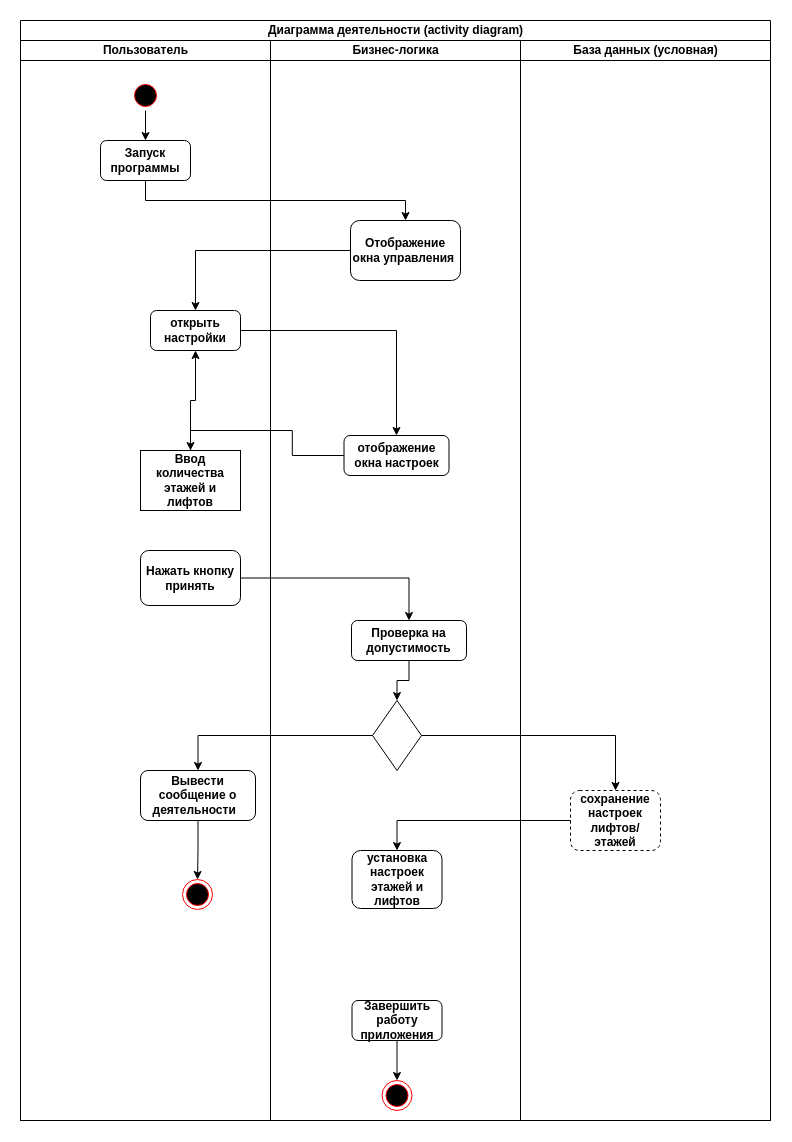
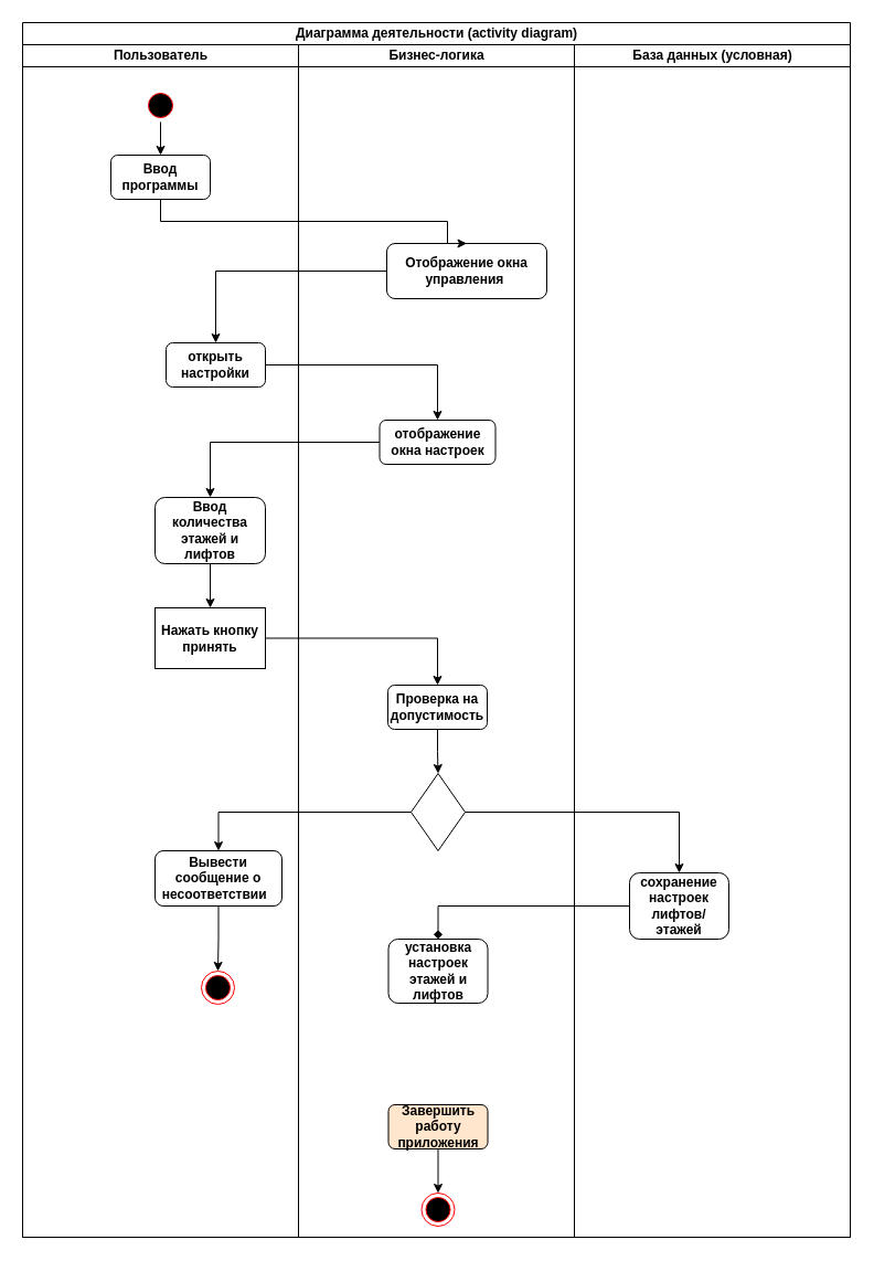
  <mxCell id="0" />
  <mxCell id="1" parent="0" />
  <mxCell id="2" value="Диаграмма деятельности (activity diagram)" style="swimlane;html=1;childLayout=stackLayout;resizeParent=1;resizeParentMax=0;startSize=20;" parent="1" vertex="1"><mxGeometry x="20" y="20" width="750" height="1100" as="geometry" /></mxCell>
  <mxCell id="3" value="Пользователь" style="swimlane;html=1;startSize=20;" parent="2" vertex="1"><mxGeometry y="20" width="250" height="1080" as="geometry" /></mxCell>
  <mxCell id="4" style="edgeStyle=orthogonalEdgeStyle;rounded=0;orthogonalLoop=1;jettySize=auto;html=1;entryX=0.5;entryY=0;entryDx=0;entryDy=0;" parent="3" source="5" target="6" edge="1"><mxGeometry relative="1" as="geometry" /></mxCell>
  <mxCell id="5" value="" style="ellipse;html=1;shape=startState;fillColor=#000000;strokeColor=#ff0000;" parent="3" vertex="1"><mxGeometry x="110" y="40" width="30" height="30" as="geometry" /></mxCell>
- <mxCell id="6" value="&lt;b&gt;Запуск программы&lt;/b&gt;" style="rounded=1;whiteSpace=wrap;html=1;" parent="3" vertex="1"><mxGeometry x="80" y="100" width="90" height="40" as="geometry" /></mxCell>
+ <mxCell id="6" value="&lt;b&gt;Ввод программы&lt;/b&gt;" style="rounded=1;whiteSpace=wrap;html=1;" parent="3" vertex="1"><mxGeometry x="80" y="100" width="90" height="40" as="geometry" /></mxCell>
  <mxCell id="7" value="&lt;b&gt;открыть настройки&lt;/b&gt;" style="rounded=1;whiteSpace=wrap;html=1;" parent="3" vertex="1"><mxGeometry x="130" y="270" width="90" height="40" as="geometry" /></mxCell>
- <mxCell id="8" style="edgeStyle=orthogonalEdgeStyle;rounded=0;orthogonalLoop=1;jettySize=auto;html=1;" edge="1" parent="3" source="9" target="7"><mxGeometry relative="1" as="geometry" /></mxCell>
- <mxCell id="9" value="&lt;b&gt;Ввод количества этажей и лифтов&lt;/b&gt;" style="whiteSpace=wrap;html=1;rounded=0;" parent="3" vertex="1"><mxGeometry x="120" y="410" width="100" height="60" as="geometry" /></mxCell>
- <mxCell id="10" value="&lt;b&gt;Нажать кнопку принять&lt;/b&gt;" style="rounded=1;whiteSpace=wrap;html=1;" parent="3" vertex="1"><mxGeometry x="120" y="510" width="100" height="55" as="geometry" /></mxCell>
- <mxCell id="11" value="&lt;b&gt;Вывести сообщение о деятельности&amp;nbsp;&amp;nbsp;&lt;/b&gt;" style="rounded=1;whiteSpace=wrap;html=1;" vertex="1" parent="3"><mxGeometry x="120" y="730" width="115" height="50" as="geometry" /></mxCell>
+ <mxCell id="8" style="edgeStyle=orthogonalEdgeStyle;rounded=0;orthogonalLoop=1;jettySize=auto;html=1;entryX=0.5;entryY=0;entryDx=0;entryDy=0;" edge="1" parent="3" source="9" target="10"><mxGeometry relative="1" as="geometry" /></mxCell>
+ <mxCell id="9" value="&lt;b&gt;Ввод количества этажей и лифтов&lt;/b&gt;" style="rounded=1;whiteSpace=wrap;html=1;" parent="3" vertex="1"><mxGeometry x="120" y="410" width="100" height="60" as="geometry" /></mxCell>
+ <mxCell id="10" value="&lt;b&gt;Нажать кнопку принять&lt;/b&gt;" style="whiteSpace=wrap;html=1;rounded=0;" parent="3" vertex="1"><mxGeometry x="120" y="510" width="100" height="55" as="geometry" /></mxCell>
+ <mxCell id="11" value="&lt;b&gt;Вывести сообщение о несоответствии&amp;nbsp;&amp;nbsp;&lt;/b&gt;" style="rounded=1;whiteSpace=wrap;html=1;" vertex="1" parent="3"><mxGeometry x="120" y="730" width="115" height="50" as="geometry" /></mxCell>
  <mxCell id="12" value="" style="ellipse;html=1;shape=endState;fillColor=#000000;strokeColor=#ff0000;" vertex="1" parent="3"><mxGeometry x="162" y="839" width="30" height="30" as="geometry" /></mxCell>
  <mxCell id="13" style="edgeStyle=orthogonalEdgeStyle;rounded=0;orthogonalLoop=1;jettySize=auto;html=1;entryX=0.5;entryY=0;entryDx=0;entryDy=0;" edge="1" parent="3" source="11" target="12"><mxGeometry relative="1" as="geometry"><mxPoint x="177.5" y="830" as="targetPoint" /></mxGeometry></mxCell>
  <mxCell id="14" value="Бизнес-логика" style="swimlane;html=1;startSize=20;" parent="2" vertex="1"><mxGeometry x="250" y="20" width="250" height="1080" as="geometry" /></mxCell>
- <mxCell id="15" value="&lt;b&gt;Отображение окна управления&amp;nbsp;&lt;/b&gt;" style="rounded=1;whiteSpace=wrap;html=1;" parent="14" vertex="1"><mxGeometry x="80" y="180" width="110" height="60" as="geometry" /></mxCell>
- <mxCell id="16" value="&lt;b&gt;отображение окна настроек&lt;/b&gt;" style="rounded=1;whiteSpace=wrap;html=1;" parent="14" vertex="1"><mxGeometry x="73.5" y="395" width="105" height="40" as="geometry" /></mxCell>
+ <mxCell id="15" value="&lt;b&gt;Отображение окна управления&amp;nbsp;&lt;/b&gt;" style="rounded=1;whiteSpace=wrap;html=1;" parent="14" vertex="1"><mxGeometry x="80" y="180" width="145" height="50" as="geometry" /></mxCell>
+ <mxCell id="16" value="&lt;b&gt;отображение окна настроек&lt;/b&gt;" style="rounded=1;whiteSpace=wrap;html=1;" parent="14" vertex="1"><mxGeometry x="73.5" y="340" width="105" height="40" as="geometry" /></mxCell>
  <mxCell id="17" style="edgeStyle=orthogonalEdgeStyle;rounded=0;orthogonalLoop=1;jettySize=auto;html=1;entryX=0.5;entryY=0;entryDx=0;entryDy=0;" parent="14" source="18" target="19" edge="1"><mxGeometry relative="1" as="geometry" /></mxCell>
- <mxCell id="18" value="&lt;b&gt;Завершить работу приложения&lt;/b&gt;" style="rounded=1;whiteSpace=wrap;html=1;" parent="14" vertex="1"><mxGeometry x="81.5" y="960" width="90" height="40" as="geometry" /></mxCell>
+ <mxCell id="18" value="&lt;b&gt;Завершить работу приложения&lt;/b&gt;" style="rounded=1;whiteSpace=wrap;html=1;fillColor=#ffe6cc;" parent="14" vertex="1"><mxGeometry x="81.5" y="960" width="90" height="40" as="geometry" /></mxCell>
  <mxCell id="19" value="" style="ellipse;html=1;shape=endState;fillColor=#000000;strokeColor=#ff0000;" parent="14" vertex="1"><mxGeometry x="111.5" y="1040" width="30" height="30" as="geometry" /></mxCell>
  <mxCell id="20" value="&lt;b&gt;установка настроек этажей и лифтов&lt;/b&gt;" style="rounded=1;whiteSpace=wrap;html=1;" parent="14" vertex="1"><mxGeometry x="81.5" y="810" width="90" height="58" as="geometry" /></mxCell>
  <mxCell id="21" style="edgeStyle=orthogonalEdgeStyle;rounded=0;orthogonalLoop=1;jettySize=auto;html=1;entryX=0.5;entryY=0;entryDx=0;entryDy=0;" edge="1" parent="14" source="22" target="23"><mxGeometry relative="1" as="geometry" /></mxCell>
- <mxCell id="22" value="&lt;b&gt;Проверка на допустимость&lt;/b&gt;" style="rounded=1;whiteSpace=wrap;html=1;" vertex="1" parent="14"><mxGeometry x="81" y="580" width="115" height="40" as="geometry" /></mxCell>
+ <mxCell id="22" value="&lt;b&gt;Проверка на допустимость&lt;/b&gt;" style="rounded=1;whiteSpace=wrap;html=1;" vertex="1" parent="14"><mxGeometry x="81" y="580" width="90" height="40" as="geometry" /></mxCell>
  <mxCell id="23" value="" style="rhombus;whiteSpace=wrap;html=1;" vertex="1" parent="14"><mxGeometry x="102" y="660" width="49" height="70" as="geometry" /></mxCell>
  <mxCell id="24" value="База данных (условная)" style="swimlane;html=1;startSize=20;" parent="2" vertex="1"><mxGeometry x="500" y="20" width="250" height="1080" as="geometry"><mxRectangle x="500" y="20" width="170" height="1080" as="alternateBounds" /></mxGeometry></mxCell>
- <mxCell id="25" value="&lt;b&gt;сохранение настроек лифтов/этажей&lt;/b&gt;" style="rounded=1;whiteSpace=wrap;html=1;dashed=1;" vertex="1" parent="24"><mxGeometry x="50" y="750" width="90" height="60" as="geometry" /></mxCell>
+ <mxCell id="25" value="&lt;b&gt;сохранение настроек лифтов/этажей&lt;/b&gt;" style="rounded=1;whiteSpace=wrap;html=1;" vertex="1" parent="24"><mxGeometry x="50" y="750" width="90" height="60" as="geometry" /></mxCell>
  <mxCell id="26" style="edgeStyle=orthogonalEdgeStyle;rounded=0;orthogonalLoop=1;jettySize=auto;html=1;entryX=0.5;entryY=0;entryDx=0;entryDy=0;" parent="2" source="7" target="16" edge="1"><mxGeometry relative="1" as="geometry" /></mxCell>
  <mxCell id="27" style="edgeStyle=orthogonalEdgeStyle;rounded=0;orthogonalLoop=1;jettySize=auto;html=1;entryX=0.5;entryY=0;entryDx=0;entryDy=0;" parent="2" source="6" target="15" edge="1"><mxGeometry relative="1" as="geometry"><Array as="points"><mxPoint x="125" y="180" /><mxPoint x="385" y="180" /></Array></mxGeometry></mxCell>
  <mxCell id="28" style="edgeStyle=orthogonalEdgeStyle;rounded=0;orthogonalLoop=1;jettySize=auto;html=1;entryX=0.5;entryY=0;entryDx=0;entryDy=0;" parent="2" source="15" target="7" edge="1"><mxGeometry relative="1" as="geometry"><mxPoint x="125.2" y="290.4" as="targetPoint" /></mxGeometry></mxCell>
  <mxCell id="29" style="edgeStyle=orthogonalEdgeStyle;rounded=0;orthogonalLoop=1;jettySize=auto;html=1;entryX=0.5;entryY=0;entryDx=0;entryDy=0;" parent="2" source="16" target="9" edge="1"><mxGeometry relative="1" as="geometry" /></mxCell>
  <mxCell id="30" style="edgeStyle=orthogonalEdgeStyle;rounded=0;orthogonalLoop=1;jettySize=auto;html=1;entryX=0.5;entryY=0;entryDx=0;entryDy=0;" edge="1" parent="2" source="10" target="22"><mxGeometry relative="1" as="geometry" /></mxCell>
  <mxCell id="31" style="edgeStyle=orthogonalEdgeStyle;rounded=0;orthogonalLoop=1;jettySize=auto;html=1;entryX=0.5;entryY=0;entryDx=0;entryDy=0;" edge="1" parent="2" source="23" target="11"><mxGeometry relative="1" as="geometry" /></mxCell>
  <mxCell id="32" style="edgeStyle=orthogonalEdgeStyle;rounded=0;orthogonalLoop=1;jettySize=auto;html=1;entryX=0.5;entryY=0;entryDx=0;entryDy=0;" edge="1" parent="2" source="23" target="25"><mxGeometry relative="1" as="geometry" /></mxCell>
- <mxCell id="33" style="edgeStyle=orthogonalEdgeStyle;rounded=0;orthogonalLoop=1;jettySize=auto;html=1;entryX=0.5;entryY=0;entryDx=0;entryDy=0;" edge="1" parent="2" source="25" target="20"><mxGeometry relative="1" as="geometry" /></mxCell>
+ <mxCell id="33" style="edgeStyle=orthogonalEdgeStyle;rounded=0;orthogonalLoop=1;jettySize=auto;html=1;entryX=0.5;entryY=0;entryDx=0;entryDy=0;endArrow=diamond;" edge="1" parent="2" source="25" target="20"><mxGeometry relative="1" as="geometry" /></mxCell>
